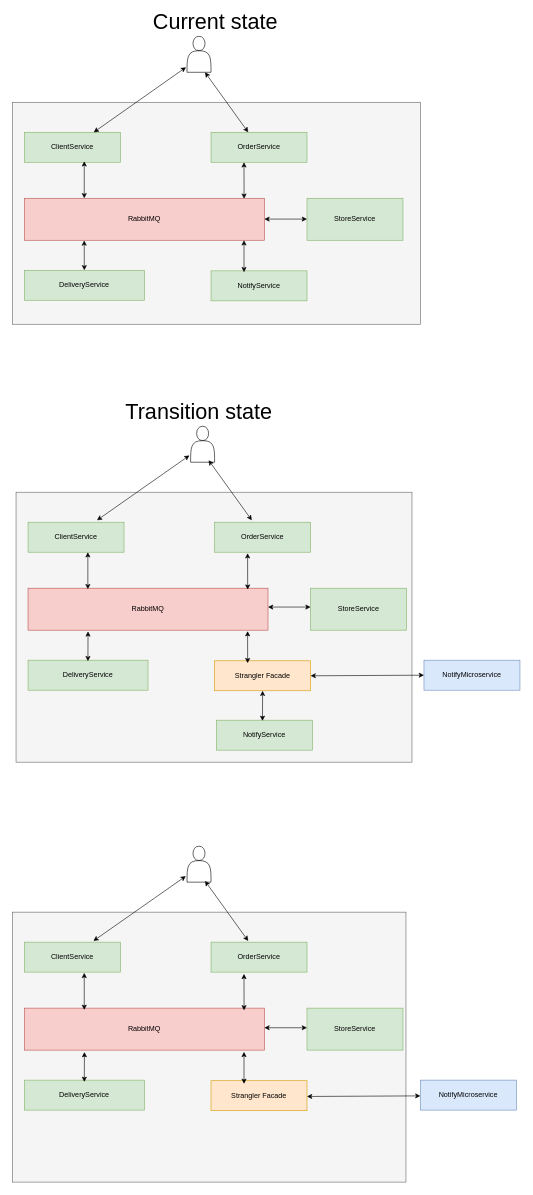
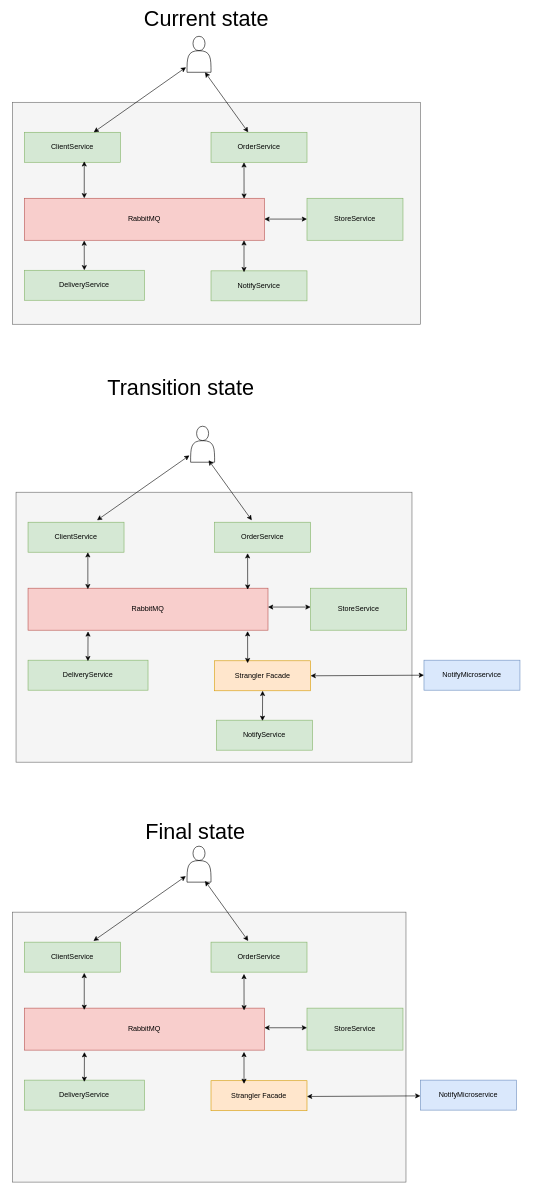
  <mxCell id="0" />
  <mxCell id="1" parent="0" />
  <mxCell id="2" value="" style="rounded=0;whiteSpace=wrap;html=1;fillColor=#f5f5f5;strokeColor=#666666;fontColor=#333333;" parent="1" vertex="1"><mxGeometry x="20" y="170" width="680" height="370" as="geometry" /></mxCell>
  <mxCell id="3" value="OrderService" style="rounded=0;whiteSpace=wrap;html=1;fillColor=#d5e8d4;strokeColor=#82b366;" parent="1" vertex="1"><mxGeometry x="351" y="220" width="160" height="50" as="geometry" /></mxCell>
  <mxCell id="4" value="" style="shape=actor;whiteSpace=wrap;html=1;" parent="1" vertex="1"><mxGeometry x="311" y="60" width="40" height="60" as="geometry" /></mxCell>
  <mxCell id="5" value="ClientService" style="rounded=0;whiteSpace=wrap;html=1;fillColor=#d5e8d4;strokeColor=#82b366;" parent="1" vertex="1"><mxGeometry x="40" y="220" width="160" height="50" as="geometry" /></mxCell>
  <mxCell id="6" value="StoreService" style="rounded=0;whiteSpace=wrap;html=1;fillColor=#d5e8d4;strokeColor=#82b366;" parent="1" vertex="1"><mxGeometry x="511" y="330" width="160" height="70" as="geometry" /></mxCell>
  <mxCell id="7" value="Delivery&lt;span style=&quot;background-color: initial;&quot;&gt;Service&lt;/span&gt;" style="rounded=0;whiteSpace=wrap;html=1;fillColor=#d5e8d4;strokeColor=#82b366;" parent="1" vertex="1"><mxGeometry x="40" y="450" width="200" height="50" as="geometry" /></mxCell>
  <mxCell id="8" value="&lt;span style=&quot;background-color: initial;&quot;&gt;NotifyService&lt;/span&gt;" style="rounded=0;whiteSpace=wrap;html=1;fillColor=#d5e8d4;strokeColor=#82b366;" parent="1" vertex="1"><mxGeometry x="351" y="451" width="160" height="50" as="geometry" /></mxCell>
  <mxCell id="9" value="RabbitMQ" style="rounded=0;whiteSpace=wrap;html=1;fillColor=#f8cecc;strokeColor=#b85450;" parent="1" vertex="1"><mxGeometry x="40" y="330" width="400" height="70" as="geometry" /></mxCell>
  <mxCell id="10" value="" style="endArrow=classic;html=1;rounded=0;exitX=-0.043;exitY=0.861;exitDx=0;exitDy=0;exitPerimeter=0;startArrow=classic;startFill=1;endFill=1;" parent="1" source="4" target="5" edge="1"><mxGeometry width="50" height="50" relative="1" as="geometry"><mxPoint x="250" y="530" as="sourcePoint" /><mxPoint x="300" y="480" as="targetPoint" /></mxGeometry></mxCell>
  <mxCell id="11" value="" style="endArrow=classic;html=1;rounded=0;exitX=0.25;exitY=1;exitDx=0;exitDy=0;entryX=0.1;entryY=0.024;entryDx=0;entryDy=0;entryPerimeter=0;startArrow=classic;startFill=1;endFill=1;" parent="1" edge="1"><mxGeometry width="50" height="50" relative="1" as="geometry"><mxPoint x="139.71" y="268.32" as="sourcePoint" /><mxPoint x="139.71" y="330" as="targetPoint" /></mxGeometry></mxCell>
  <mxCell id="12" value="" style="endArrow=classic;html=1;rounded=0;entryX=0.074;entryY=0.037;entryDx=0;entryDy=0;entryPerimeter=0;exitX=0.807;exitY=0.994;exitDx=0;exitDy=0;exitPerimeter=0;startArrow=classic;startFill=1;endFill=1;" parent="1" edge="1"><mxGeometry width="50" height="50" relative="1" as="geometry"><mxPoint x="406" y="400" as="sourcePoint" /><mxPoint x="406.04" y="453.27" as="targetPoint" /></mxGeometry></mxCell>
  <mxCell id="13" value="" style="endArrow=classic;html=1;rounded=0;exitX=0.75;exitY=1;exitDx=0;exitDy=0;startArrow=classic;startFill=1;endFill=1;" parent="1" source="4" target="3" edge="1"><mxGeometry width="50" height="50" relative="1" as="geometry"><mxPoint x="348" y="92" as="sourcePoint" /><mxPoint x="240" y="230" as="targetPoint" /></mxGeometry></mxCell>
  <mxCell id="14" value="" style="endArrow=classic;html=1;rounded=0;exitX=0;exitY=0.75;exitDx=0;exitDy=0;entryX=1;entryY=0.75;entryDx=0;entryDy=0;startArrow=classic;startFill=1;endFill=1;" parent="1" edge="1"><mxGeometry width="50" height="50" relative="1" as="geometry"><mxPoint x="511" y="364.71" as="sourcePoint" /><mxPoint x="440" y="364.71" as="targetPoint" /></mxGeometry></mxCell>
  <mxCell id="15" value="" style="endArrow=classic;html=1;rounded=0;exitX=0.901;exitY=0.01;exitDx=0;exitDy=0;exitPerimeter=0;entryX=0.45;entryY=1.013;entryDx=0;entryDy=0;entryPerimeter=0;startArrow=classic;startFill=1;endFill=1;" parent="1" edge="1"><mxGeometry width="50" height="50" relative="1" as="geometry"><mxPoint x="139.82" y="450" as="sourcePoint" /><mxPoint x="139.62" y="400.41" as="targetPoint" /></mxGeometry></mxCell>
  <mxCell id="16" value="" style="endArrow=classic;html=1;rounded=0;exitX=0.826;exitY=0.009;exitDx=0;exitDy=0;exitPerimeter=0;entryX=0.218;entryY=0.985;entryDx=0;entryDy=0;entryPerimeter=0;startArrow=classic;startFill=1;endFill=1;" parent="1" edge="1"><mxGeometry width="50" height="50" relative="1" as="geometry"><mxPoint x="406.12" y="330.75" as="sourcePoint" /><mxPoint x="406" y="270" as="targetPoint" /></mxGeometry></mxCell>
- <mxCell id="17" value="Current state" style="text;html=1;align=center;verticalAlign=middle;whiteSpace=wrap;rounded=0;fontSize=36;" parent="1" vertex="1"><mxGeometry x="236" y="20" width="245" height="30" as="geometry" /></mxCell>
+ <mxCell id="17" value="Current state" style="text;html=1;align=center;verticalAlign=middle;whiteSpace=wrap;rounded=0;fontSize=36;" parent="1" vertex="1"><mxGeometry x="221" y="15" width="245" height="30" as="geometry" /></mxCell>
  <mxCell id="18" value="" style="rounded=0;whiteSpace=wrap;html=1;fillColor=#f5f5f5;strokeColor=#666666;fontColor=#333333;" parent="1" vertex="1"><mxGeometry x="26" y="820" width="660" height="450" as="geometry" /></mxCell>
  <mxCell id="19" value="OrderService" style="rounded=0;whiteSpace=wrap;html=1;fillColor=#d5e8d4;strokeColor=#82b366;" parent="1" vertex="1"><mxGeometry x="357" y="870" width="160" height="50" as="geometry" /></mxCell>
  <mxCell id="20" value="" style="shape=actor;whiteSpace=wrap;html=1;" parent="1" vertex="1"><mxGeometry x="317" y="710" width="40" height="60" as="geometry" /></mxCell>
  <mxCell id="21" value="ClientService" style="rounded=0;whiteSpace=wrap;html=1;fillColor=#d5e8d4;strokeColor=#82b366;" parent="1" vertex="1"><mxGeometry x="46" y="870" width="160" height="50" as="geometry" /></mxCell>
  <mxCell id="22" value="StoreService" style="rounded=0;whiteSpace=wrap;html=1;fillColor=#d5e8d4;strokeColor=#82b366;" parent="1" vertex="1"><mxGeometry x="517" y="980" width="160" height="70" as="geometry" /></mxCell>
  <mxCell id="23" value="Delivery&lt;span style=&quot;background-color: initial;&quot;&gt;Service&lt;/span&gt;" style="rounded=0;whiteSpace=wrap;html=1;fillColor=#d5e8d4;strokeColor=#82b366;" parent="1" vertex="1"><mxGeometry x="46" y="1100" width="200" height="50" as="geometry" /></mxCell>
  <mxCell id="24" value="&lt;span style=&quot;background-color: initial;&quot;&gt;Strangler Facade&lt;/span&gt;" style="rounded=0;whiteSpace=wrap;html=1;fillColor=#ffe6cc;strokeColor=#d79b00;" parent="1" vertex="1"><mxGeometry x="357" y="1101" width="160" height="50" as="geometry" /></mxCell>
  <mxCell id="25" value="RabbitMQ" style="rounded=0;whiteSpace=wrap;html=1;fillColor=#f8cecc;strokeColor=#b85450;" parent="1" vertex="1"><mxGeometry x="46" y="980" width="400" height="70" as="geometry" /></mxCell>
- <mxCell id="26" value="Transition state" style="text;html=1;align=center;verticalAlign=middle;whiteSpace=wrap;rounded=0;fontSize=36;" parent="1" vertex="1"><mxGeometry x="174" y="670" width="314" height="30" as="geometry" /></mxCell>
+ <mxCell id="26" value="Transition state" style="text;html=1;align=center;verticalAlign=middle;whiteSpace=wrap;rounded=0;fontSize=36;" parent="1" vertex="1"><mxGeometry x="144" y="630" width="314" height="30" as="geometry" /></mxCell>
  <mxCell id="27" value="&lt;span style=&quot;background-color: initial;&quot;&gt;NotifyService&lt;/span&gt;" style="rounded=0;whiteSpace=wrap;html=1;fillColor=#d5e8d4;strokeColor=#82b366;" parent="1" vertex="1"><mxGeometry x="360" y="1200" width="160" height="50" as="geometry" /></mxCell>
  <mxCell id="28" value="&lt;span style=&quot;background-color: initial;&quot;&gt;NotifyMicros&lt;/span&gt;&lt;span style=&quot;background-color: initial;&quot;&gt;ervice&lt;/span&gt;" style="rounded=0;whiteSpace=wrap;html=1;fillColor=#dae8fc;strokeColor=#6c8ebf;" parent="1" vertex="1"><mxGeometry x="706" y="1100" width="160" height="50" as="geometry" /></mxCell>
  <mxCell id="29" value="" style="endArrow=classic;html=1;rounded=0;exitX=1;exitY=0.5;exitDx=0;exitDy=0;entryX=0;entryY=0.5;entryDx=0;entryDy=0;startArrow=classic;startFill=1;endFill=1;" parent="1" source="24" target="28" edge="1"><mxGeometry width="50" height="50" relative="1" as="geometry"><mxPoint x="336" y="820" as="sourcePoint" /><mxPoint x="386" y="770" as="targetPoint" /></mxGeometry></mxCell>
  <mxCell id="30" value="" style="endArrow=classic;html=1;rounded=0;exitX=0.5;exitY=1;exitDx=0;exitDy=0;entryX=0.48;entryY=0.023;entryDx=0;entryDy=0;entryPerimeter=0;startArrow=classic;startFill=1;endFill=1;" parent="1" source="24" target="27" edge="1"><mxGeometry width="50" height="50" relative="1" as="geometry"><mxPoint x="527" y="1136" as="sourcePoint" /><mxPoint x="826" y="1210" as="targetPoint" /></mxGeometry></mxCell>
  <mxCell id="31" value="" style="rounded=0;whiteSpace=wrap;html=1;fillColor=#f5f5f5;strokeColor=#666666;fontColor=#333333;" parent="1" vertex="1"><mxGeometry x="20" y="1520" width="656" height="450" as="geometry" /></mxCell>
  <mxCell id="32" value="OrderService" style="rounded=0;whiteSpace=wrap;html=1;fillColor=#d5e8d4;strokeColor=#82b366;" parent="1" vertex="1"><mxGeometry x="351" y="1570" width="160" height="50" as="geometry" /></mxCell>
  <mxCell id="33" value="" style="shape=actor;whiteSpace=wrap;html=1;" parent="1" vertex="1"><mxGeometry x="311" y="1410" width="40" height="60" as="geometry" /></mxCell>
  <mxCell id="34" value="ClientService" style="rounded=0;whiteSpace=wrap;html=1;fillColor=#d5e8d4;strokeColor=#82b366;" parent="1" vertex="1"><mxGeometry x="40" y="1570" width="160" height="50" as="geometry" /></mxCell>
  <mxCell id="35" value="StoreService" style="rounded=0;whiteSpace=wrap;html=1;fillColor=#d5e8d4;strokeColor=#82b366;" parent="1" vertex="1"><mxGeometry x="511" y="1680" width="160" height="70" as="geometry" /></mxCell>
  <mxCell id="36" value="Delivery&lt;span style=&quot;background-color: initial;&quot;&gt;Service&lt;/span&gt;" style="rounded=0;whiteSpace=wrap;html=1;fillColor=#d5e8d4;strokeColor=#82b366;" parent="1" vertex="1"><mxGeometry x="40" y="1800" width="200" height="50" as="geometry" /></mxCell>
  <mxCell id="37" value="&lt;span style=&quot;background-color: initial;&quot;&gt;Strangler Facade&lt;/span&gt;" style="rounded=0;whiteSpace=wrap;html=1;fillColor=#ffe6cc;strokeColor=#d79b00;" parent="1" vertex="1"><mxGeometry x="351" y="1801" width="160" height="50" as="geometry" /></mxCell>
  <mxCell id="38" value="RabbitMQ" style="rounded=0;whiteSpace=wrap;html=1;fillColor=#f8cecc;strokeColor=#b85450;" parent="1" vertex="1"><mxGeometry x="40" y="1680" width="400" height="70" as="geometry" /></mxCell>
+ <mxCell id="39" value="Final state" style="text;html=1;align=center;verticalAlign=middle;whiteSpace=wrap;rounded=0;fontSize=36;" parent="1" vertex="1"><mxGeometry x="168" y="1370" width="314" height="30" as="geometry" /></mxCell>
  <mxCell id="40" value="&lt;span style=&quot;background-color: initial;&quot;&gt;NotifyMicros&lt;/span&gt;&lt;span style=&quot;background-color: initial;&quot;&gt;ervice&lt;/span&gt;" style="rounded=0;whiteSpace=wrap;html=1;fillColor=#dae8fc;strokeColor=#6c8ebf;" parent="1" vertex="1"><mxGeometry x="700" y="1800" width="160" height="50" as="geometry" /></mxCell>
  <mxCell id="41" value="" style="endArrow=classic;html=1;rounded=0;exitX=-0.043;exitY=0.861;exitDx=0;exitDy=0;exitPerimeter=0;startArrow=classic;startFill=1;endFill=1;" edge="1" parent="1"><mxGeometry width="50" height="50" relative="1" as="geometry"><mxPoint x="315" y="758.73" as="sourcePoint" /><mxPoint x="161" y="866.73" as="targetPoint" /></mxGeometry></mxCell>
  <mxCell id="42" value="" style="endArrow=classic;html=1;rounded=0;exitX=0.25;exitY=1;exitDx=0;exitDy=0;entryX=0.1;entryY=0.024;entryDx=0;entryDy=0;entryPerimeter=0;startArrow=classic;startFill=1;endFill=1;" edge="1" parent="1"><mxGeometry width="50" height="50" relative="1" as="geometry"><mxPoint x="145.71" y="920" as="sourcePoint" /><mxPoint x="145.71" y="981.68" as="targetPoint" /></mxGeometry></mxCell>
  <mxCell id="43" value="" style="endArrow=classic;html=1;rounded=0;entryX=0.074;entryY=0.037;entryDx=0;entryDy=0;entryPerimeter=0;exitX=0.807;exitY=0.994;exitDx=0;exitDy=0;exitPerimeter=0;startArrow=classic;startFill=1;endFill=1;" edge="1" parent="1"><mxGeometry width="50" height="50" relative="1" as="geometry"><mxPoint x="412" y="1051.68" as="sourcePoint" /><mxPoint x="412.04" y="1104.95" as="targetPoint" /></mxGeometry></mxCell>
  <mxCell id="44" value="" style="endArrow=classic;html=1;rounded=0;exitX=0.75;exitY=1;exitDx=0;exitDy=0;startArrow=classic;startFill=1;endFill=1;" edge="1" parent="1"><mxGeometry width="50" height="50" relative="1" as="geometry"><mxPoint x="347" y="766.73" as="sourcePoint" /><mxPoint x="419" y="866.73" as="targetPoint" /></mxGeometry></mxCell>
  <mxCell id="45" value="" style="endArrow=classic;html=1;rounded=0;exitX=0;exitY=0.75;exitDx=0;exitDy=0;entryX=1;entryY=0.75;entryDx=0;entryDy=0;startArrow=classic;startFill=1;endFill=1;" edge="1" parent="1"><mxGeometry width="50" height="50" relative="1" as="geometry"><mxPoint x="517" y="1011.44" as="sourcePoint" /><mxPoint x="446" y="1011.44" as="targetPoint" /></mxGeometry></mxCell>
  <mxCell id="46" value="" style="endArrow=classic;html=1;rounded=0;exitX=0.901;exitY=0.01;exitDx=0;exitDy=0;exitPerimeter=0;entryX=0.25;entryY=1.029;entryDx=0;entryDy=0;entryPerimeter=0;startArrow=classic;startFill=1;endFill=1;" edge="1" parent="1" target="25"><mxGeometry width="50" height="50" relative="1" as="geometry"><mxPoint x="145.82" y="1101.68" as="sourcePoint" /><mxPoint x="145.62" y="1052.09" as="targetPoint" /></mxGeometry></mxCell>
  <mxCell id="47" value="" style="endArrow=classic;html=1;rounded=0;exitX=0.826;exitY=0.009;exitDx=0;exitDy=0;exitPerimeter=0;entryX=0.218;entryY=0.985;entryDx=0;entryDy=0;entryPerimeter=0;startArrow=classic;startFill=1;endFill=1;" edge="1" parent="1"><mxGeometry width="50" height="50" relative="1" as="geometry"><mxPoint x="412.12" y="982.43" as="sourcePoint" /><mxPoint x="412" y="921.68" as="targetPoint" /></mxGeometry></mxCell>
  <mxCell id="48" value="" style="endArrow=classic;html=1;rounded=0;exitX=1;exitY=0.5;exitDx=0;exitDy=0;entryX=0;entryY=0.5;entryDx=0;entryDy=0;startArrow=classic;startFill=1;endFill=1;" edge="1" parent="1"><mxGeometry width="50" height="50" relative="1" as="geometry"><mxPoint x="511" y="1827.27" as="sourcePoint" /><mxPoint x="700" y="1826.27" as="targetPoint" /></mxGeometry></mxCell>
  <mxCell id="49" value="" style="endArrow=classic;html=1;rounded=0;exitX=-0.043;exitY=0.861;exitDx=0;exitDy=0;exitPerimeter=0;startArrow=classic;startFill=1;endFill=1;" edge="1" parent="1"><mxGeometry width="50" height="50" relative="1" as="geometry"><mxPoint x="309" y="1460" as="sourcePoint" /><mxPoint x="155" y="1568" as="targetPoint" /></mxGeometry></mxCell>
  <mxCell id="50" value="" style="endArrow=classic;html=1;rounded=0;exitX=0.25;exitY=1;exitDx=0;exitDy=0;entryX=0.1;entryY=0.024;entryDx=0;entryDy=0;entryPerimeter=0;startArrow=classic;startFill=1;endFill=1;" edge="1" parent="1"><mxGeometry width="50" height="50" relative="1" as="geometry"><mxPoint x="139.71" y="1621.27" as="sourcePoint" /><mxPoint x="139.71" y="1682.95" as="targetPoint" /></mxGeometry></mxCell>
  <mxCell id="51" value="" style="endArrow=classic;html=1;rounded=0;entryX=0.074;entryY=0.037;entryDx=0;entryDy=0;entryPerimeter=0;exitX=0.807;exitY=0.994;exitDx=0;exitDy=0;exitPerimeter=0;startArrow=classic;startFill=1;endFill=1;" edge="1" parent="1"><mxGeometry width="50" height="50" relative="1" as="geometry"><mxPoint x="406" y="1752.95" as="sourcePoint" /><mxPoint x="406.04" y="1806.22" as="targetPoint" /></mxGeometry></mxCell>
  <mxCell id="52" value="" style="endArrow=classic;html=1;rounded=0;exitX=0.75;exitY=1;exitDx=0;exitDy=0;startArrow=classic;startFill=1;endFill=1;" edge="1" parent="1"><mxGeometry width="50" height="50" relative="1" as="geometry"><mxPoint x="341" y="1468" as="sourcePoint" /><mxPoint x="413" y="1568" as="targetPoint" /></mxGeometry></mxCell>
  <mxCell id="53" value="" style="endArrow=classic;html=1;rounded=0;exitX=0;exitY=0.75;exitDx=0;exitDy=0;entryX=1;entryY=0.75;entryDx=0;entryDy=0;startArrow=classic;startFill=1;endFill=1;" edge="1" parent="1"><mxGeometry width="50" height="50" relative="1" as="geometry"><mxPoint x="511" y="1712.71" as="sourcePoint" /><mxPoint x="440" y="1712.71" as="targetPoint" /></mxGeometry></mxCell>
  <mxCell id="54" value="" style="endArrow=classic;html=1;rounded=0;exitX=0.901;exitY=0.01;exitDx=0;exitDy=0;exitPerimeter=0;entryX=0.25;entryY=1.029;entryDx=0;entryDy=0;entryPerimeter=0;startArrow=classic;startFill=1;endFill=1;" edge="1" parent="1"><mxGeometry width="50" height="50" relative="1" as="geometry"><mxPoint x="139.82" y="1802.95" as="sourcePoint" /><mxPoint x="140" y="1753.27" as="targetPoint" /></mxGeometry></mxCell>
  <mxCell id="55" value="" style="endArrow=classic;html=1;rounded=0;exitX=0.826;exitY=0.009;exitDx=0;exitDy=0;exitPerimeter=0;entryX=0.218;entryY=0.985;entryDx=0;entryDy=0;entryPerimeter=0;startArrow=classic;startFill=1;endFill=1;" edge="1" parent="1"><mxGeometry width="50" height="50" relative="1" as="geometry"><mxPoint x="406.12" y="1683.7" as="sourcePoint" /><mxPoint x="406" y="1622.95" as="targetPoint" /></mxGeometry></mxCell>
